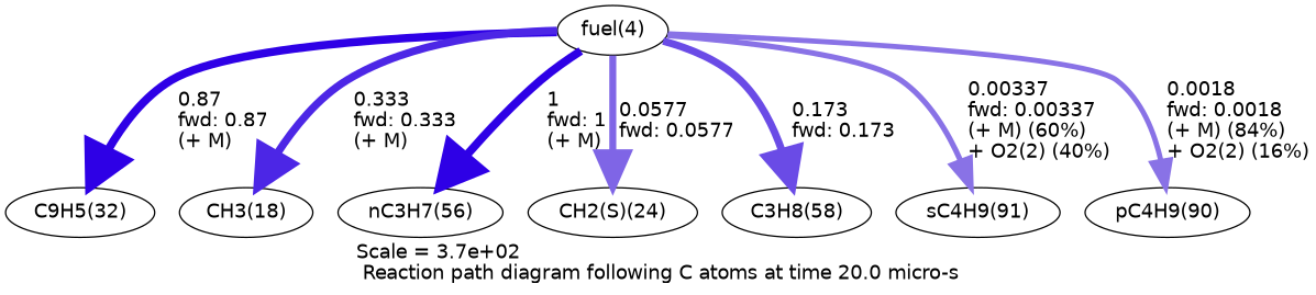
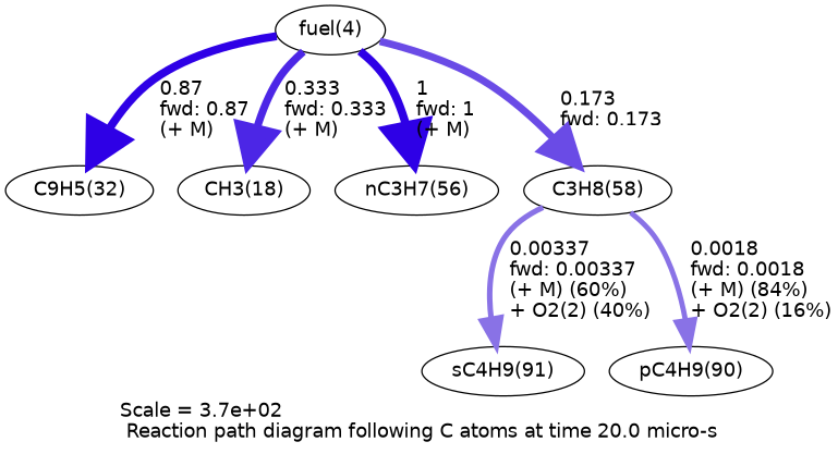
  digraph {
    fontname=Helvetica
    label="Scale = 3.7e+02\l Reaction path diagram following C atoms at time 20.0 micro-s"
    node [fontname=Helvetica]
    edge [fontname=Helvetica]
    n1 [label="fuel(4)"]
    n2 [label="C9H5(32)"]
    n3 [label="CH3(18)"]
    n4 [label="nC3H7(56)"]
-   n5 [label="CH2(S)(24)"]
    n6 [label="C3H8(58)"]
    n7 [label="sC4H9(91)"]
    n8 [label="pC4H9(90)"]
    n1 -> n2 [arrowsize=2.98 color="0.7, 1.37, 0.9" label=" 0.87\l fwd: 0.87\l (+ M)\l" style="setlinewidth(5.95)"]
    n1 -> n3 [arrowsize=2.81 color="0.7, 0.833, 0.9" label=" 0.333\l fwd: 0.333\l (+ M)\l" style="setlinewidth(5.62)"]
    n1 -> n4 [arrowsize=3 color="0.7, 1.5, 0.9" label=" 1\l fwd: 1\l (+ M)\l" style="setlinewidth(6)"]
-   n1 -> n5 [arrowsize=2.5 color="0.7, 0.558, 0.9" label=" 0.0577\l fwd: 0.0577\l" style="setlinewidth(5.01)"]
    n1 -> n6 [arrowsize=2.7 color="0.7, 0.673, 0.9" label=" 0.173\l fwd: 0.173\l" style="setlinewidth(5.39)"]
-   n1 -> n7 [arrowsize=2.01 color="0.7, 0.503, 0.9" label=" 0.00337\l fwd: 0.00337\l (+ M) (60%)\l + O2(2) (40%)\l" style="setlinewidth(4.02)"]
-   n1 -> n8 [arrowsize=1.9 color="0.7, 0.502, 0.9" label=" 0.0018\l fwd: 0.0018\l (+ M) (84%)\l + O2(2) (16%)\l" style="setlinewidth(3.8)"]
+   n6 -> n7 [arrowsize=2.01 color="0.7, 0.503, 0.9" label=" 0.00337\l fwd: 0.00337\l (+ M) (60%)\l + O2(2) (40%)\l" style="setlinewidth(4.02)"]
+   n6 -> n8 [arrowsize=1.9 color="0.7, 0.502, 0.9" label=" 0.0018\l fwd: 0.0018\l (+ M) (84%)\l + O2(2) (16%)\l" style="setlinewidth(3.8)"]
  }
